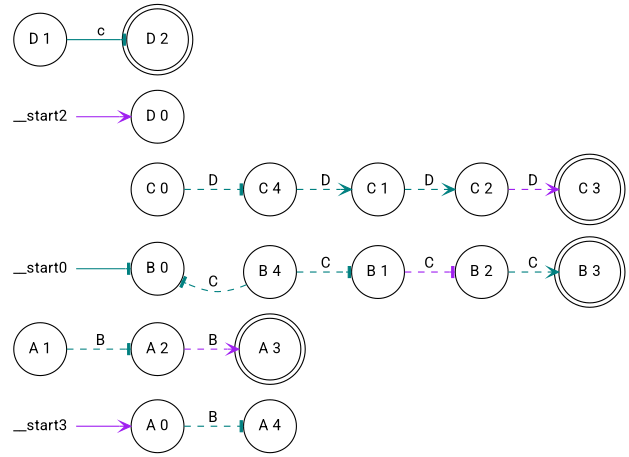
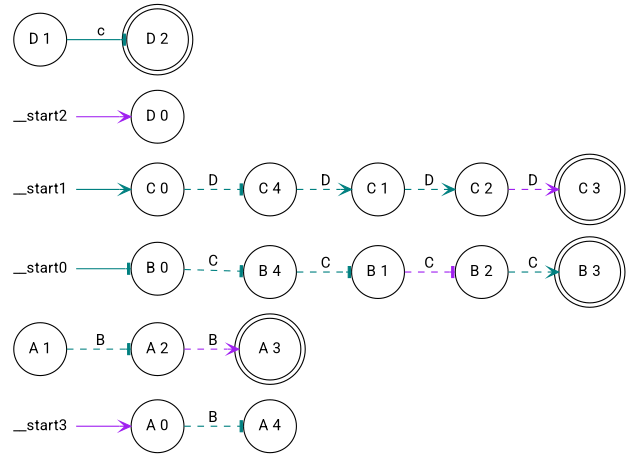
  digraph {
    fontname=Roboto
    rankdir=LR
    node [fontname=Roboto shape=circle]
    edge [arrowhead=tee color=teal fontname=Roboto style=dashed]
    n1 [label="A 0"]
    n2 [label="A 4"]
    n3 [label="A 1"]
    n4 [label="A 2"]
    n5 [label="A 3" shape=doublecircle]
    n6 [label="B 0"]
    n7 [label="B 4"]
    n8 [label="B 1"]
    n9 [label="B 2"]
    n10 [label="B 3" shape=doublecircle]
    n11 [label="C 0"]
    n12 [label="C 4"]
    n13 [label="C 1"]
    n14 [label="C 2"]
    n15 [label="C 3" shape=doublecircle]
    n16 [label="D 0"]
    n17 [label="D 1"]
    n18 [label="D 2" shape=doublecircle]
    __start0 [height=0 shape=none width=0]
+   __start1 [height=0 shape=none width=0]
    __start2 [height=0 shape=none width=0]
    __start3 [height=0 shape=none width=0]
    n1 -> n2 [label=B]
    n3 -> n4 [label=B]
    n4 -> n5 [arrowhead=vee color=purple label=B]
-   n7 -> n6 [label=C]
+   n6 -> n7 [label=C]
    n7 -> n8 [label=C]
    n8 -> n9 [color=purple label=C]
    n9 -> n10 [arrowhead=vee label=C]
    n11 -> n12 [label=D]
    n12 -> n13 [arrowhead=vee label=D]
    n13 -> n14 [arrowhead=vee label=D]
    n14 -> n15 [arrowhead=vee color=purple label=D]
    n17 -> n18 [label=c style=""]
    __start0 -> n6 [style=""]
+   __start1 -> n11 [arrowhead=vee style=""]
    __start2 -> n16 [arrowhead=vee color=purple style=""]
    __start3 -> n1 [arrowhead=vee color=purple style=""]
  }
